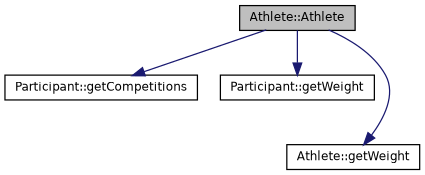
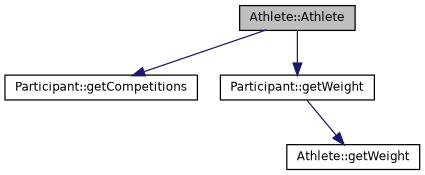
  digraph {
    rankdir=TB
    node [color=black fillcolor=white fontname=Helvetica fontsize=10 shape=record style=filled]
    edge [color=midnightblue fontname=Helvetica fontsize=10 labelfontname=Helvetica labelfontsize=10 style=solid]
    n1 [fillcolor=grey75 fontcolor=black height=0.2 label="Athlete::Athlete" width=0.4]
    n2 [height=0.2 label="Participant::getCompetitions" width=0.4]
    n3 [height=0.2 label="Participant::getWeight" width=0.4]
    n4 [height=0.2 label="Athlete::getWeight" width=0.4]
    n1 -> n2
    n1 -> n3
-   n1 -> n4
+   n3 -> n4
  }
